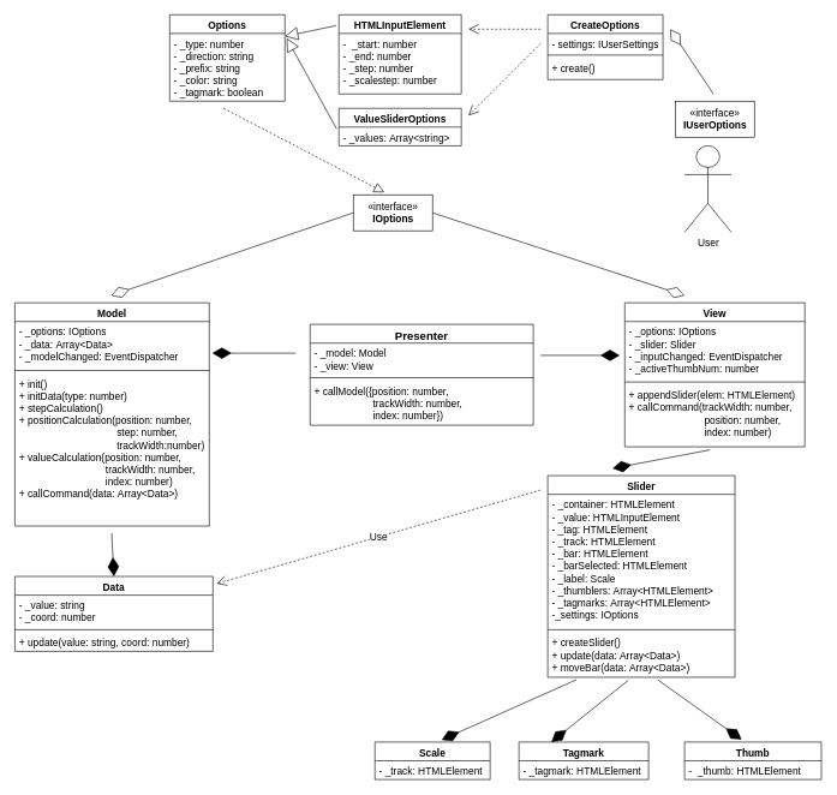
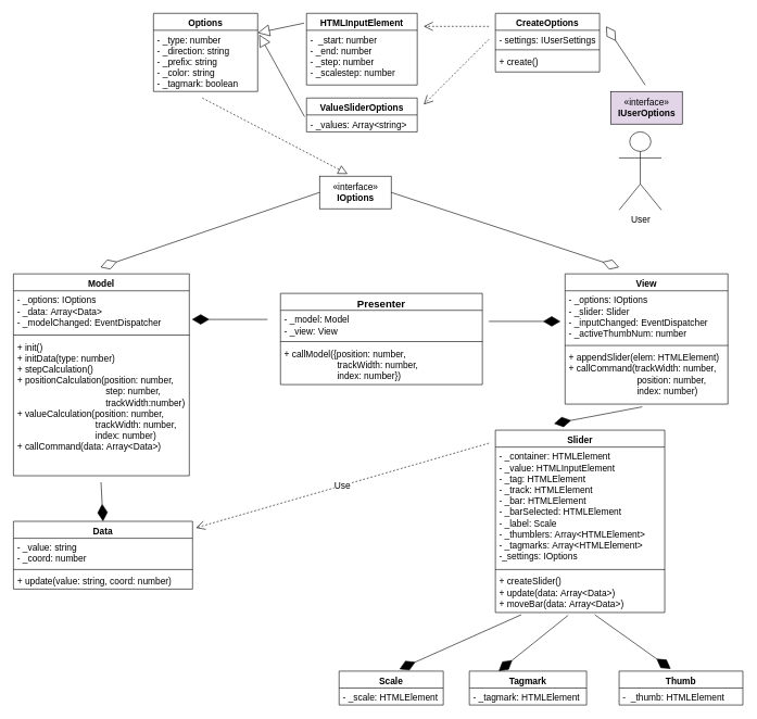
  <mxCell id="0" />
  <mxCell id="1" parent="0" />
  <mxCell id="2" value="Presenter" style="swimlane;fontStyle=1;align=center;verticalAlign=top;childLayout=stackLayout;horizontal=1;startSize=26;horizontalStack=0;resizeParent=1;resizeParentMax=0;resizeLast=0;collapsible=1;marginBottom=0;fontSize=16;" vertex="1" parent="1"><mxGeometry x="430" y="450" width="310" height="140" as="geometry" /></mxCell>
  <mxCell id="3" value="- _model: Model&#10;- _view: View" style="text;strokeColor=none;fillColor=none;align=left;verticalAlign=top;spacingLeft=4;spacingRight=4;overflow=hidden;rotatable=0;points=[[0,0.5],[1,0.5]];portConstraint=eastwest;fontSize=14;" vertex="1" parent="2"><mxGeometry y="26" width="310" height="44" as="geometry" /></mxCell>
  <mxCell id="4" value="" style="line;strokeWidth=1;fillColor=none;align=left;verticalAlign=middle;spacingTop=-1;spacingLeft=3;spacingRight=3;rotatable=0;labelPosition=right;points=[];portConstraint=eastwest;" vertex="1" parent="2"><mxGeometry y="70" width="310" height="8" as="geometry" /></mxCell>
  <mxCell id="5" value="+ callModel({position: number, &#10;                     trackWidth: number,&#10;                     index: number})" style="text;strokeColor=none;fillColor=none;align=left;verticalAlign=top;spacingLeft=4;spacingRight=4;overflow=hidden;rotatable=0;points=[[0,0.5],[1,0.5]];portConstraint=eastwest;fontSize=14;" vertex="1" parent="2"><mxGeometry y="78" width="310" height="62" as="geometry" /></mxCell>
  <mxCell id="6" value="" style="endArrow=diamondThin;endFill=1;endSize=24;html=1;fontSize=14;" edge="1" parent="1"><mxGeometry width="160" relative="1" as="geometry"><mxPoint x="750" y="493" as="sourcePoint" /><mxPoint x="860" y="493" as="targetPoint" /></mxGeometry></mxCell>
  <mxCell id="7" value="" style="endArrow=diamondThin;endFill=1;endSize=24;html=1;fontSize=14;" edge="1" parent="1"><mxGeometry width="160" relative="1" as="geometry"><mxPoint x="410" y="490" as="sourcePoint" /><mxPoint x="294" y="490" as="targetPoint" /></mxGeometry></mxCell>
  <mxCell id="8" value="User" style="shape=umlActor;verticalLabelPosition=bottom;labelBackgroundColor=#ffffff;verticalAlign=top;html=1;fontSize=14;" vertex="1" parent="1"><mxGeometry x="950" y="202" width="65" height="120" as="geometry" /></mxCell>
  <mxCell id="9" value="«interface»&lt;br&gt;&lt;b&gt;IOptions&lt;/b&gt;" style="html=1;fontSize=14;" vertex="1" parent="1"><mxGeometry x="490" y="270" width="110" height="50" as="geometry" /></mxCell>
  <mxCell id="10" value="" style="endArrow=diamondThin;endFill=1;endSize=24;html=1;fontSize=14;exitX=0.498;exitY=1.047;exitDx=0;exitDy=0;exitPerimeter=0;entryX=0.5;entryY=0;entryDx=0;entryDy=0;" edge="1" parent="1" source="26" target="52"><mxGeometry width="160" relative="1" as="geometry"><mxPoint x="154.5" y="763" as="sourcePoint" /><mxPoint x="154.5" y="823" as="targetPoint" /></mxGeometry></mxCell>
  <mxCell id="11" value="" style="endArrow=diamondThin;endFill=1;endSize=24;html=1;fontSize=14;exitX=0.474;exitY=1.049;exitDx=0;exitDy=0;exitPerimeter=0;" edge="1" parent="1" source="22"><mxGeometry width="160" relative="1" as="geometry"><mxPoint x="920" y="570" as="sourcePoint" /><mxPoint x="850" y="650" as="targetPoint" /></mxGeometry></mxCell>
  <mxCell id="12" value="" style="endArrow=diamondThin;endFill=1;endSize=24;html=1;fontSize=14;entryX=0.579;entryY=-0.058;entryDx=0;entryDy=0;entryPerimeter=0;exitX=0.153;exitY=1.055;exitDx=0;exitDy=0;exitPerimeter=0;" edge="1" parent="1" source="18" target="46"><mxGeometry width="160" relative="1" as="geometry"><mxPoint x="790" y="950" as="sourcePoint" /><mxPoint x="800" y="760" as="targetPoint" /></mxGeometry></mxCell>
  <mxCell id="13" value="" style="endArrow=diamondThin;endFill=1;endSize=24;html=1;fontSize=14;entryX=0.25;entryY=0;entryDx=0;entryDy=0;exitX=0.43;exitY=1.068;exitDx=0;exitDy=0;exitPerimeter=0;" edge="1" parent="1" source="18" target="48"><mxGeometry width="160" relative="1" as="geometry"><mxPoint x="870" y="950" as="sourcePoint" /><mxPoint x="800" y="760" as="targetPoint" /></mxGeometry></mxCell>
  <mxCell id="14" value="" style="endArrow=diamondThin;endFill=1;endSize=24;html=1;fontSize=14;entryX=0.417;entryY=-0.065;entryDx=0;entryDy=0;entryPerimeter=0;exitX=0.587;exitY=1.055;exitDx=0;exitDy=0;exitPerimeter=0;" edge="1" parent="1" source="18" target="50"><mxGeometry width="160" relative="1" as="geometry"><mxPoint x="920" y="950" as="sourcePoint" /><mxPoint x="1080" y="820" as="targetPoint" /></mxGeometry></mxCell>
  <mxCell id="15" value="Slider" style="swimlane;fontStyle=1;align=center;verticalAlign=top;childLayout=stackLayout;horizontal=1;startSize=26;horizontalStack=0;resizeParent=1;resizeParentMax=0;resizeLast=0;collapsible=1;marginBottom=0;fontSize=14;" vertex="1" parent="1"><mxGeometry x="760" y="660" width="260" height="280" as="geometry" /></mxCell>
  <mxCell id="16" value="- _container: HTMLElement&#10;- _value: HTMLInputElement&#10;- _tag: HTMLElement&#10;- _track: HTMLElement&#10;- _bar: HTMLElement&#10;- _barSelected: HTMLElement&#10;- _label: Scale&#10;- _thumblers: Array&lt;HTMLElement&gt;&#10;- _tagmarks: Array&lt;HTMLElement&gt;&#10;-_settings: IOptions" style="text;strokeColor=none;fillColor=none;align=left;verticalAlign=top;spacingLeft=4;spacingRight=4;overflow=hidden;rotatable=0;points=[[0,0.5],[1,0.5]];portConstraint=eastwest;fontSize=14;" vertex="1" parent="15"><mxGeometry y="26" width="260" height="184" as="geometry" /></mxCell>
  <mxCell id="17" value="" style="line;strokeWidth=1;fillColor=none;align=left;verticalAlign=middle;spacingTop=-1;spacingLeft=3;spacingRight=3;rotatable=0;labelPosition=right;points=[];portConstraint=eastwest;" vertex="1" parent="15"><mxGeometry y="210" width="260" height="8" as="geometry" /></mxCell>
  <mxCell id="18" value="+ createSlider()&#10;+ update(data: Array&lt;Data&gt;)&#10;+ moveBar(data: Array&lt;Data&gt;)" style="text;strokeColor=none;fillColor=none;align=left;verticalAlign=top;spacingLeft=4;spacingRight=4;overflow=hidden;rotatable=0;points=[[0,0.5],[1,0.5]];portConstraint=eastwest;fontSize=14;" vertex="1" parent="15"><mxGeometry y="218" width="260" height="62" as="geometry" /></mxCell>
  <mxCell id="19" value="View" style="swimlane;fontStyle=1;align=center;verticalAlign=top;childLayout=stackLayout;horizontal=1;startSize=26;horizontalStack=0;resizeParent=1;resizeParentMax=0;resizeLast=0;collapsible=1;marginBottom=0;fontSize=14;" vertex="1" parent="1"><mxGeometry x="867" y="420" width="250" height="200" as="geometry" /></mxCell>
  <mxCell id="20" value="- _options: IOptions&#10;- _slider: Slider&#10;- _inputChanged: EventDispatcher&#10;- _activeThumbNum: number" style="text;strokeColor=none;fillColor=none;align=left;verticalAlign=top;spacingLeft=4;spacingRight=4;overflow=hidden;rotatable=0;points=[[0,0.5],[1,0.5]];portConstraint=eastwest;fontSize=14;" vertex="1" parent="19"><mxGeometry y="26" width="250" height="80" as="geometry" /></mxCell>
  <mxCell id="21" value="" style="line;strokeWidth=1;fillColor=none;align=left;verticalAlign=middle;spacingTop=-1;spacingLeft=3;spacingRight=3;rotatable=0;labelPosition=right;points=[];portConstraint=eastwest;" vertex="1" parent="19"><mxGeometry y="106" width="250" height="8" as="geometry" /></mxCell>
  <mxCell id="22" value="+ appendSlider(elem: HTMLElement)&#10;+ callCommand(trackWidth: number,&#10;                           position: number, &#10;                           index: number)" style="text;strokeColor=none;fillColor=none;align=left;verticalAlign=top;spacingLeft=4;spacingRight=4;overflow=hidden;rotatable=0;points=[[0,0.5],[1,0.5]];portConstraint=eastwest;fontSize=14;" vertex="1" parent="19"><mxGeometry y="114" width="250" height="86" as="geometry" /></mxCell>
  <mxCell id="23" value="Model" style="swimlane;fontStyle=1;align=center;verticalAlign=top;childLayout=stackLayout;horizontal=1;startSize=26;horizontalStack=0;resizeParent=1;resizeParentMax=0;resizeLast=0;collapsible=1;marginBottom=0;fontSize=14;" vertex="1" parent="1"><mxGeometry x="20" y="420" width="270" height="310" as="geometry" /></mxCell>
  <mxCell id="24" value="- _options: IOptions&#10;- _data: Array&lt;Data&gt;&#10;- _modelChanged: EventDispatcher" style="text;strokeColor=none;fillColor=none;align=left;verticalAlign=top;spacingLeft=4;spacingRight=4;overflow=hidden;rotatable=0;points=[[0,0.5],[1,0.5]];portConstraint=eastwest;fontSize=14;" vertex="1" parent="23"><mxGeometry y="26" width="270" height="64" as="geometry" /></mxCell>
  <mxCell id="25" value="" style="line;strokeWidth=1;fillColor=none;align=left;verticalAlign=middle;spacingTop=-1;spacingLeft=3;spacingRight=3;rotatable=0;labelPosition=right;points=[];portConstraint=eastwest;" vertex="1" parent="23"><mxGeometry y="90" width="270" height="8" as="geometry" /></mxCell>
  <mxCell id="26" value="+ init()&#10;+ initData(type: number)&#10;+ stepCalculation()&#10;+ positionCalculation(position: number,&#10;                                   step: number,&#10;                                   trackWidth:number)&#10;+ valueCalculation(position: number,&#10;                               trackWidth: number,&#10;                               index: number)&#10;+ callCommand(data: Array&lt;Data&gt;)" style="text;strokeColor=none;fillColor=none;align=left;verticalAlign=top;spacingLeft=4;spacingRight=4;overflow=hidden;rotatable=0;points=[[0,0.5],[1,0.5]];portConstraint=eastwest;fontSize=14;" vertex="1" parent="23"><mxGeometry y="98" width="270" height="212" as="geometry" /></mxCell>
- <mxCell id="27" value="«interface»&lt;br&gt;&lt;b&gt;IUserOptions&lt;/b&gt;" style="html=1;fontSize=14;" vertex="1" parent="1"><mxGeometry x="937" y="140" width="110" height="50" as="geometry" /></mxCell>
+ <mxCell id="27" value="«interface»&lt;br&gt;&lt;b&gt;IUserOptions&lt;/b&gt;" style="html=1;fontSize=14;fillColor=#e1d5e7;" vertex="1" parent="1"><mxGeometry x="937" y="140" width="110" height="50" as="geometry" /></mxCell>
  <mxCell id="28" value="HTMLInputElement" style="swimlane;fontStyle=1;align=center;verticalAlign=top;childLayout=stackLayout;horizontal=1;startSize=26;horizontalStack=0;resizeParent=1;resizeParentMax=0;resizeLast=0;collapsible=1;marginBottom=0;fontSize=14;" vertex="1" parent="1"><mxGeometry x="470" y="20" width="170" height="110" as="geometry" /></mxCell>
  <mxCell id="29" value="-  _start: number&#10;- _end: number&#10;- _step: number&#10;- _scalestep: number" style="text;strokeColor=none;fillColor=none;align=left;verticalAlign=top;spacingLeft=4;spacingRight=4;overflow=hidden;rotatable=0;points=[[0,0.5],[1,0.5]];portConstraint=eastwest;fontSize=14;" vertex="1" parent="28"><mxGeometry y="26" width="170" height="84" as="geometry" /></mxCell>
  <mxCell id="30" value="Options" style="swimlane;fontStyle=1;align=center;verticalAlign=top;childLayout=stackLayout;horizontal=1;startSize=26;horizontalStack=0;resizeParent=1;resizeParentMax=0;resizeLast=0;collapsible=1;marginBottom=0;fontSize=14;" vertex="1" parent="1"><mxGeometry x="235" y="20" width="160" height="120" as="geometry" /></mxCell>
  <mxCell id="31" value="- _type: number&#10;- _direction: string&#10;- _prefix: string&#10;- _color: string&#10;- _tagmark: boolean" style="text;strokeColor=none;fillColor=none;align=left;verticalAlign=top;spacingLeft=4;spacingRight=4;overflow=hidden;rotatable=0;points=[[0,0.5],[1,0.5]];portConstraint=eastwest;fontSize=14;" vertex="1" parent="30"><mxGeometry y="26" width="160" height="94" as="geometry" /></mxCell>
  <mxCell id="32" value="ValueSliderOptions" style="swimlane;fontStyle=1;align=center;verticalAlign=top;childLayout=stackLayout;horizontal=1;startSize=26;horizontalStack=0;resizeParent=1;resizeParentMax=0;resizeLast=0;collapsible=1;marginBottom=0;fontSize=14;" vertex="1" parent="1"><mxGeometry x="470" y="150" width="170" height="52" as="geometry" /></mxCell>
  <mxCell id="33" value="- _values: Array&lt;string&gt;" style="text;strokeColor=none;fillColor=none;align=left;verticalAlign=top;spacingLeft=4;spacingRight=4;overflow=hidden;rotatable=0;points=[[0,0.5],[1,0.5]];portConstraint=eastwest;fontSize=14;" vertex="1" parent="32"><mxGeometry y="26" width="170" height="26" as="geometry" /></mxCell>
  <mxCell id="34" value="CreateOptions" style="swimlane;fontStyle=1;align=center;verticalAlign=top;childLayout=stackLayout;horizontal=1;startSize=26;horizontalStack=0;resizeParent=1;resizeParentMax=0;resizeLast=0;collapsible=1;marginBottom=0;fontSize=14;" vertex="1" parent="1"><mxGeometry x="760" y="20" width="160" height="90" as="geometry" /></mxCell>
  <mxCell id="35" value="- settings: IUserSettings" style="text;strokeColor=none;fillColor=none;align=left;verticalAlign=top;spacingLeft=4;spacingRight=4;overflow=hidden;rotatable=0;points=[[0,0.5],[1,0.5]];portConstraint=eastwest;fontSize=14;" vertex="1" parent="34"><mxGeometry y="26" width="160" height="26" as="geometry" /></mxCell>
  <mxCell id="36" value="" style="line;strokeWidth=1;fillColor=none;align=left;verticalAlign=middle;spacingTop=-1;spacingLeft=3;spacingRight=3;rotatable=0;labelPosition=right;points=[];portConstraint=eastwest;" vertex="1" parent="34"><mxGeometry y="52" width="160" height="8" as="geometry" /></mxCell>
  <mxCell id="37" value="+ create()" style="text;strokeColor=none;fillColor=none;align=left;verticalAlign=top;spacingLeft=4;spacingRight=4;overflow=hidden;rotatable=0;points=[[0,0.5],[1,0.5]];portConstraint=eastwest;fontSize=14;" vertex="1" parent="34"><mxGeometry y="60" width="160" height="30" as="geometry" /></mxCell>
  <mxCell id="38" value="" style="endArrow=block;dashed=1;endFill=0;endSize=12;html=1;fontSize=14;entryX=0.391;entryY=-0.068;entryDx=0;entryDy=0;entryPerimeter=0;" edge="1" parent="1" target="9"><mxGeometry width="160" relative="1" as="geometry"><mxPoint x="310" y="150" as="sourcePoint" /><mxPoint x="690" y="230" as="targetPoint" /></mxGeometry></mxCell>
  <mxCell id="39" value="" style="endArrow=block;endSize=16;endFill=0;html=1;fontSize=14;exitX=-0.022;exitY=-0.131;exitDx=0;exitDy=0;exitPerimeter=0;entryX=1;entryY=0.25;entryDx=0;entryDy=0;" edge="1" parent="1" source="29" target="30"><mxGeometry width="160" relative="1" as="geometry"><mxPoint x="530" y="250" as="sourcePoint" /><mxPoint x="690" y="250" as="targetPoint" /></mxGeometry></mxCell>
  <mxCell id="40" value="" style="endArrow=block;endSize=16;endFill=0;html=1;fontSize=14;entryX=1.015;entryY=0.069;entryDx=0;entryDy=0;entryPerimeter=0;exitX=-0.018;exitY=0.1;exitDx=0;exitDy=0;exitPerimeter=0;" edge="1" parent="1" source="33" target="31"><mxGeometry width="160" relative="1" as="geometry"><mxPoint x="460" y="180" as="sourcePoint" /><mxPoint x="690" y="250" as="targetPoint" /></mxGeometry></mxCell>
  <mxCell id="41" value="" style="endArrow=open;endSize=12;dashed=1;html=1;fontSize=14;" edge="1" parent="1"><mxGeometry width="160" relative="1" as="geometry"><mxPoint x="750" y="40" as="sourcePoint" /><mxPoint x="650" y="40" as="targetPoint" /></mxGeometry></mxCell>
  <mxCell id="42" value="" style="endArrow=open;endSize=12;dashed=1;html=1;fontSize=14;" edge="1" parent="1"><mxGeometry width="160" relative="1" as="geometry"><mxPoint x="750" y="60" as="sourcePoint" /><mxPoint x="650" y="160" as="targetPoint" /></mxGeometry></mxCell>
  <mxCell id="43" value="" style="endArrow=diamondThin;endFill=0;endSize=24;html=1;fontSize=14;" edge="1" parent="1"><mxGeometry width="160" relative="1" as="geometry"><mxPoint x="990" y="130" as="sourcePoint" /><mxPoint x="930" y="40" as="targetPoint" /></mxGeometry></mxCell>
  <mxCell id="44" value="" style="endArrow=diamondThin;endFill=0;endSize=24;html=1;fontSize=14;exitX=1;exitY=0.5;exitDx=0;exitDy=0;" edge="1" parent="1" source="9"><mxGeometry width="160" relative="1" as="geometry"><mxPoint x="610" y="260" as="sourcePoint" /><mxPoint x="950" y="410" as="targetPoint" /></mxGeometry></mxCell>
  <mxCell id="45" value="" style="endArrow=diamondThin;endFill=0;endSize=24;html=1;fontSize=14;exitX=0;exitY=0.5;exitDx=0;exitDy=0;" edge="1" parent="1" source="9"><mxGeometry width="160" relative="1" as="geometry"><mxPoint x="610" y="260" as="sourcePoint" /><mxPoint x="153.6" y="410" as="targetPoint" /></mxGeometry></mxCell>
  <mxCell id="46" value="Scale" style="swimlane;fontStyle=1;align=center;verticalAlign=top;childLayout=stackLayout;horizontal=1;startSize=26;horizontalStack=0;resizeParent=1;resizeParentMax=0;resizeLast=0;collapsible=1;marginBottom=0;fontSize=14;" vertex="1" parent="1"><mxGeometry x="520" y="1030" width="160" height="52" as="geometry" /></mxCell>
- <mxCell id="47" value="- _track: HTMLElement" style="text;strokeColor=none;fillColor=none;align=left;verticalAlign=top;spacingLeft=4;spacingRight=4;overflow=hidden;rotatable=0;points=[[0,0.5],[1,0.5]];portConstraint=eastwest;fontSize=14;" vertex="1" parent="46"><mxGeometry y="26" width="160" height="26" as="geometry" /></mxCell>
+ <mxCell id="47" value="- _scale: HTMLElement" style="text;strokeColor=none;fillColor=none;align=left;verticalAlign=top;spacingLeft=4;spacingRight=4;overflow=hidden;rotatable=0;points=[[0,0.5],[1,0.5]];portConstraint=eastwest;fontSize=14;" vertex="1" parent="46"><mxGeometry y="26" width="160" height="26" as="geometry" /></mxCell>
  <mxCell id="48" value="Tagmark" style="swimlane;fontStyle=1;align=center;verticalAlign=top;childLayout=stackLayout;horizontal=1;startSize=26;horizontalStack=0;resizeParent=1;resizeParentMax=0;resizeLast=0;collapsible=1;marginBottom=0;fontSize=14;" vertex="1" parent="1"><mxGeometry x="720" y="1030" width="180" height="52" as="geometry" /></mxCell>
  <mxCell id="49" value="- _tagmark: HTMLElement" style="text;strokeColor=none;fillColor=none;align=left;verticalAlign=top;spacingLeft=4;spacingRight=4;overflow=hidden;rotatable=0;points=[[0,0.5],[1,0.5]];portConstraint=eastwest;fontSize=14;" vertex="1" parent="48"><mxGeometry y="26" width="180" height="26" as="geometry" /></mxCell>
  <mxCell id="50" value="Thumb" style="swimlane;fontStyle=1;align=center;verticalAlign=top;childLayout=stackLayout;horizontal=1;startSize=26;horizontalStack=0;resizeParent=1;resizeParentMax=0;resizeLast=0;collapsible=1;marginBottom=0;fontSize=14;" vertex="1" parent="1"><mxGeometry x="950" y="1030" width="190" height="52" as="geometry" /></mxCell>
  <mxCell id="51" value="-  _thumb: HTMLElement" style="text;strokeColor=none;fillColor=none;align=left;verticalAlign=top;spacingLeft=4;spacingRight=4;overflow=hidden;rotatable=0;points=[[0,0.5],[1,0.5]];portConstraint=eastwest;fontSize=14;" vertex="1" parent="50"><mxGeometry y="26" width="190" height="26" as="geometry" /></mxCell>
  <mxCell id="52" value="Data" style="swimlane;fontStyle=1;align=center;verticalAlign=top;childLayout=stackLayout;horizontal=1;startSize=26;horizontalStack=0;resizeParent=1;resizeParentMax=0;resizeLast=0;collapsible=1;marginBottom=0;fontSize=14;" vertex="1" parent="1"><mxGeometry x="20" y="800" width="275" height="104" as="geometry" /></mxCell>
  <mxCell id="53" value="- _value: string&#10;- _coord: number" style="text;strokeColor=none;fillColor=none;align=left;verticalAlign=top;spacingLeft=4;spacingRight=4;overflow=hidden;rotatable=0;points=[[0,0.5],[1,0.5]];portConstraint=eastwest;fontSize=14;" vertex="1" parent="52"><mxGeometry y="26" width="275" height="44" as="geometry" /></mxCell>
  <mxCell id="54" value="" style="line;strokeWidth=1;fillColor=none;align=left;verticalAlign=middle;spacingTop=-1;spacingLeft=3;spacingRight=3;rotatable=0;labelPosition=right;points=[];portConstraint=eastwest;" vertex="1" parent="52"><mxGeometry y="70" width="275" height="8" as="geometry" /></mxCell>
  <mxCell id="55" value="+ update(value: string, coord: number)" style="text;strokeColor=none;fillColor=none;align=left;verticalAlign=top;spacingLeft=4;spacingRight=4;overflow=hidden;rotatable=0;points=[[0,0.5],[1,0.5]];portConstraint=eastwest;fontSize=14;" vertex="1" parent="52"><mxGeometry y="78" width="275" height="26" as="geometry" /></mxCell>
  <mxCell id="56" value="Use" style="endArrow=open;endSize=12;dashed=1;html=1;fontSize=14;" edge="1" parent="1"><mxGeometry width="160" relative="1" as="geometry"><mxPoint x="750" y="680" as="sourcePoint" /><mxPoint x="300" y="810" as="targetPoint" /></mxGeometry></mxCell>
